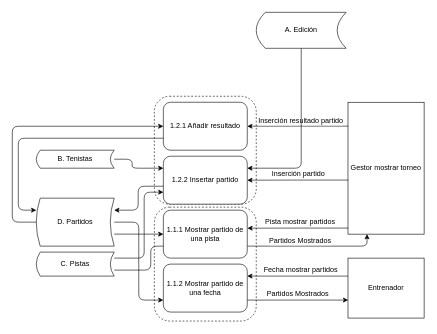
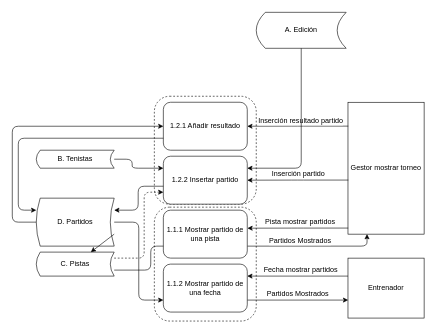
  <mxCell id="0" />
  <mxCell id="1" parent="0" />
  <mxCell id="2" value="" style="rounded=1;whiteSpace=wrap;html=1;fillColor=none;dashed=1;" parent="1" vertex="1"><mxGeometry x="257" y="160" width="170" height="180" as="geometry" /></mxCell>
  <mxCell id="3" value="" style="rounded=1;whiteSpace=wrap;html=1;fillColor=none;dashed=1;" parent="1" vertex="1"><mxGeometry x="257" y="345" width="170" height="190" as="geometry" /></mxCell>
  <mxCell id="4" value="C. Pistas" style="shape=dataStorage;whiteSpace=wrap;html=1;size=0.05;shadow=0;gradientColor=none;" parent="1" vertex="1"><mxGeometry x="60" y="420" width="130" height="40" as="geometry" /></mxCell>
  <mxCell id="5" value="Entrenador" style="rounded=0;whiteSpace=wrap;html=1;rotation=0;" parent="1" vertex="1"><mxGeometry x="580" y="430" width="127" height="100" as="geometry" /></mxCell>
  <mxCell id="6" value="Gestor mostrar torneo" style="rounded=0;whiteSpace=wrap;html=1;" parent="1" vertex="1"><mxGeometry x="580" y="170" width="127" height="220" as="geometry" /></mxCell>
  <mxCell id="7" value="" style="endArrow=classic;html=1;exitX=0.001;exitY=0.3;exitDx=0;exitDy=0;entryX=1;entryY=0.25;entryDx=0;entryDy=0;edgeStyle=orthogonalEdgeStyle;exitPerimeter=0;" parent="1" source="5" target="22" edge="1"><mxGeometry width="50" height="50" relative="1" as="geometry"><mxPoint x="315" y="544" as="sourcePoint" /><mxPoint x="315" y="500" as="targetPoint" /><Array as="points" /></mxGeometry></mxCell>
  <mxCell id="8" value="Fecha mostrar&amp;nbsp;partidos" style="text;html=1;resizable=0;points=[];align=center;verticalAlign=middle;labelBackgroundColor=#ffffff;rotation=0;" parent="7" vertex="1" connectable="0"><mxGeometry x="0.166" relative="1" as="geometry"><mxPoint x="18" y="-10.5" as="offset" /></mxGeometry></mxCell>
  <mxCell id="9" value="" style="endArrow=classic;html=1;entryX=0.002;entryY=0.7;entryDx=0;entryDy=0;exitX=1;exitY=0.75;exitDx=0;exitDy=0;edgeStyle=orthogonalEdgeStyle;entryPerimeter=0;" parent="1" source="22" target="5" edge="1"><mxGeometry width="50" height="50" relative="1" as="geometry"><mxPoint x="350" y="500" as="sourcePoint" /><mxPoint x="350" y="544" as="targetPoint" /><Array as="points" /></mxGeometry></mxCell>
  <mxCell id="10" value="Partidos Mostrados" style="text;html=1;resizable=0;points=[];align=center;verticalAlign=middle;labelBackgroundColor=#ffffff;rotation=0;" parent="9" vertex="1" connectable="0"><mxGeometry x="0.099" relative="1" as="geometry"><mxPoint x="-8.5" y="-10.5" as="offset" /></mxGeometry></mxCell>
  <mxCell id="11" value="" style="endArrow=classic;html=1;entryX=1;entryY=0.5;entryDx=0;entryDy=0;exitX=0.005;exitY=0.59;exitDx=0;exitDy=0;edgeStyle=orthogonalEdgeStyle;exitPerimeter=0;" parent="1" source="6" target="21" edge="1"><mxGeometry width="50" height="50" relative="1" as="geometry"><mxPoint x="615" y="220" as="sourcePoint" /><mxPoint x="420" y="270" as="targetPoint" /><Array as="points" /></mxGeometry></mxCell>
  <mxCell id="12" value="Inserción partido" style="text;html=1;resizable=0;points=[];align=center;verticalAlign=middle;labelBackgroundColor=#ffffff;rotation=0;" parent="11" vertex="1" connectable="0"><mxGeometry x="-0.113" y="-1" relative="1" as="geometry"><mxPoint x="-9" y="-9.5" as="offset" /></mxGeometry></mxCell>
  <mxCell id="13" value="" style="endArrow=classic;html=1;entryX=1;entryY=0.5;entryDx=0;entryDy=0;edgeStyle=orthogonalEdgeStyle;exitX=0.004;exitY=0.181;exitDx=0;exitDy=0;exitPerimeter=0;" parent="1" source="6" target="23" edge="1"><mxGeometry width="50" height="50" relative="1" as="geometry"><mxPoint x="570" y="320" as="sourcePoint" /><mxPoint x="420" y="290" as="targetPoint" /><Array as="points" /></mxGeometry></mxCell>
  <mxCell id="14" value="Inserción resultado partido" style="text;html=1;resizable=0;points=[];align=center;verticalAlign=middle;labelBackgroundColor=#ffffff;" parent="13" vertex="1" connectable="0"><mxGeometry x="0.178" y="-4" relative="1" as="geometry"><mxPoint x="18.5" y="-6" as="offset" /></mxGeometry></mxCell>
  <mxCell id="15" value="" style="endArrow=classic;html=1;entryX=1.002;entryY=0.376;entryDx=0;entryDy=0;exitX=0.003;exitY=0.954;exitDx=0;exitDy=0;edgeStyle=orthogonalEdgeStyle;exitPerimeter=0;entryPerimeter=0;" parent="1" source="6" target="20" edge="1"><mxGeometry width="50" height="50" relative="1" as="geometry"><mxPoint x="520" y="310" as="sourcePoint" /><mxPoint x="420" y="310" as="targetPoint" /><Array as="points"><mxPoint x="496" y="380" /></Array></mxGeometry></mxCell>
  <mxCell id="16" value="Pista mostrar partidos" style="text;html=1;resizable=0;points=[];align=center;verticalAlign=middle;labelBackgroundColor=#ffffff;" parent="15" vertex="1" connectable="0"><mxGeometry x="0.167" y="1" relative="1" as="geometry"><mxPoint x="17.5" y="-11.5" as="offset" /></mxGeometry></mxCell>
  <mxCell id="17" value="" style="endArrow=classic;html=1;entryX=0.25;entryY=1;entryDx=0;entryDy=0;exitX=1;exitY=0.75;exitDx=0;exitDy=0;edgeStyle=orthogonalEdgeStyle;" parent="1" source="20" target="6" edge="1"><mxGeometry width="50" height="50" relative="1" as="geometry"><mxPoint x="385" y="210" as="sourcePoint" /><mxPoint x="310" y="600" as="targetPoint" /></mxGeometry></mxCell>
  <mxCell id="18" value="Partidos Mostrados" style="text;html=1;resizable=0;points=[];align=center;verticalAlign=middle;labelBackgroundColor=#ffffff;" parent="17" vertex="1" connectable="0"><mxGeometry x="0.045" y="2" relative="1" as="geometry"><mxPoint x="-28" y="-8" as="offset" /></mxGeometry></mxCell>
  <mxCell id="19" value="D. Partidos" style="shape=dataStorage;whiteSpace=wrap;html=1;size=0.05;shadow=0;gradientColor=none;" parent="1" vertex="1"><mxGeometry x="60" y="330" width="130" height="80" as="geometry" /></mxCell>
  <mxCell id="20" value="1.1.1 Mostrar partido de una pista" style="rounded=1;whiteSpace=wrap;html=1;" parent="1" vertex="1"><mxGeometry x="272" y="350" width="140" height="80" as="geometry" /></mxCell>
  <mxCell id="21" value="1.2.2 Insertar partido" style="rounded=1;whiteSpace=wrap;html=1;" parent="1" vertex="1"><mxGeometry x="272" y="260" width="140" height="80" as="geometry" /></mxCell>
  <mxCell id="22" value="1.1.2 Mostrar partido de una fecha" style="rounded=1;whiteSpace=wrap;html=1;" parent="1" vertex="1"><mxGeometry x="272" y="440" width="140" height="80" as="geometry" /></mxCell>
  <mxCell id="23" value="1.2.1 Añadir resultado" style="rounded=1;whiteSpace=wrap;html=1;" parent="1" vertex="1"><mxGeometry x="272" y="170" width="140" height="80" as="geometry" /></mxCell>
  <mxCell id="24" value="B. Tenistas" style="shape=dataStorage;whiteSpace=wrap;html=1;size=0.05;shadow=0;gradientColor=none;" parent="1" vertex="1"><mxGeometry x="60" y="250" width="130" height="30" as="geometry" /></mxCell>
  <mxCell id="25" value="" style="endArrow=classic;html=1;entryX=0;entryY=0.25;entryDx=0;entryDy=0;edgeStyle=orthogonalEdgeStyle;exitX=1;exitY=0.5;exitDx=0;exitDy=0;" parent="1" source="24" target="21" edge="1"><mxGeometry width="50" height="50" relative="1" as="geometry"><mxPoint x="220" y="220" as="sourcePoint" /><mxPoint x="270" y="220" as="targetPoint" /><Array as="points"><mxPoint x="220" y="265" /><mxPoint x="220" y="280" /></Array></mxGeometry></mxCell>
  <mxCell id="26" value="" style="endArrow=classic;html=1;exitX=0;exitY=0.75;exitDx=0;exitDy=0;entryX=0;entryY=0.25;entryDx=0;entryDy=0;edgeStyle=orthogonalEdgeStyle;" parent="1" source="23" target="19" edge="1"><mxGeometry width="50" height="50" relative="1" as="geometry"><mxPoint x="210" y="230" as="sourcePoint" /><mxPoint x="189.857" y="189.571" as="targetPoint" /><Array as="points"><mxPoint x="30" y="230" /><mxPoint x="30" y="350" /></Array></mxGeometry></mxCell>
  <mxCell id="27" value="" style="endArrow=none;html=1;entryX=0;entryY=0.75;entryDx=0;entryDy=0;edgeStyle=orthogonalEdgeStyle;exitX=1;exitY=0.75;exitDx=0;exitDy=0;" parent="1" source="4" target="20" edge="1"><mxGeometry width="50" height="50" relative="1" as="geometry"><mxPoint x="200" y="450" as="sourcePoint" /><mxPoint x="270" y="370" as="targetPoint" /><Array as="points"><mxPoint x="251" y="450" /><mxPoint x="251" y="410" /></Array></mxGeometry></mxCell>
- <mxCell id="28" value="" style="endArrow=classic;html=1;exitX=1;exitY=0.75;exitDx=0;exitDy=0;entryX=0;entryY=0.5;entryDx=0;entryDy=0;" parent="1" source="19" target="20" edge="1"><mxGeometry width="50" height="50" relative="1" as="geometry"><mxPoint x="230" y="380" as="sourcePoint" /><mxPoint x="280" y="330" as="targetPoint" /></mxGeometry></mxCell>
+ <mxCell id="28" value="" style="endArrow=classic;html=1;exitX=1;exitY=0.75;exitDx=0;exitDy=0;" parent="1" source="19" target="4" edge="1"><mxGeometry width="50" height="50" relative="1" as="geometry"><mxPoint x="230" y="380" as="sourcePoint" /><mxPoint x="280" y="330" as="targetPoint" /></mxGeometry></mxCell>
  <mxCell id="29" value="" style="endArrow=classic;html=1;exitX=1;exitY=0.5;exitDx=0;exitDy=0;entryX=0;entryY=0.75;entryDx=0;entryDy=0;edgeStyle=orthogonalEdgeStyle;" parent="1" source="19" target="22" edge="1"><mxGeometry width="50" height="50" relative="1" as="geometry"><mxPoint x="230" y="360" as="sourcePoint" /><mxPoint x="280" y="310" as="targetPoint" /><Array as="points"><mxPoint x="231" y="370" /><mxPoint x="231" y="500" /></Array></mxGeometry></mxCell>
  <mxCell id="30" value="" style="endArrow=classic;html=1;entryX=0;entryY=0.5;entryDx=0;entryDy=0;edgeStyle=orthogonalEdgeStyle;exitX=0;exitY=0.5;exitDx=0;exitDy=0;" parent="1" source="19" target="23" edge="1"><mxGeometry width="50" height="50" relative="1" as="geometry"><mxPoint x="200" y="350" as="sourcePoint" /><mxPoint x="270" y="320" as="targetPoint" /><Array as="points"><mxPoint x="20" y="370" /><mxPoint x="20" y="210" /></Array></mxGeometry></mxCell>
  <mxCell id="31" value="" style="endArrow=classic;html=1;exitX=0;exitY=0.626;exitDx=0;exitDy=0;entryX=1;entryY=0.25;entryDx=0;entryDy=0;edgeStyle=orthogonalEdgeStyle;exitPerimeter=0;" parent="1" source="21" target="19" edge="1"><mxGeometry width="50" height="50" relative="1" as="geometry"><mxPoint x="220" y="330" as="sourcePoint" /><mxPoint x="270" y="280" as="targetPoint" /><Array as="points"><mxPoint x="230" y="310" /><mxPoint x="230" y="350" /></Array></mxGeometry></mxCell>
- <mxCell id="32" value="" style="endArrow=classic;html=1;exitX=1;exitY=0.25;exitDx=0;exitDy=0;entryX=0;entryY=0.75;entryDx=0;entryDy=0;rounded=1;edgeStyle=orthogonalEdgeStyle;" parent="1" source="4" target="21" edge="1"><mxGeometry width="50" height="50" relative="1" as="geometry"><mxPoint x="230" y="430" as="sourcePoint" /><mxPoint x="280" y="380" as="targetPoint" /><Array as="points"><mxPoint x="240" y="430" /><mxPoint x="240" y="320" /></Array></mxGeometry></mxCell>
+ <mxCell id="32" value="" style="endArrow=classic;html=1;exitX=1;exitY=0.25;exitDx=0;exitDy=0;entryX=0;entryY=0.75;entryDx=0;entryDy=0;rounded=1;edgeStyle=orthogonalEdgeStyle;dashed=1;" parent="1" source="4" target="21" edge="1"><mxGeometry width="50" height="50" relative="1" as="geometry"><mxPoint x="230" y="430" as="sourcePoint" /><mxPoint x="280" y="380" as="targetPoint" /><Array as="points"><mxPoint x="240" y="430" /><mxPoint x="240" y="320" /></Array></mxGeometry></mxCell>
  <mxCell id="33" value="A. Edición" style="shape=dataStorage;whiteSpace=wrap;html=1;strokeColor=#000000;" vertex="1" parent="1"><mxGeometry x="427" y="20" width="150" height="60" as="geometry" /></mxCell>
  <mxCell id="34" value="" style="endArrow=classic;html=1;exitX=0.5;exitY=1;exitDx=0;exitDy=0;entryX=1;entryY=0.25;entryDx=0;entryDy=0;" edge="1" parent="1" source="33" target="21"><mxGeometry width="50" height="50" relative="1" as="geometry"><mxPoint x="490" y="170" as="sourcePoint" /><mxPoint x="540" y="120" as="targetPoint" /><Array as="points"><mxPoint x="502" y="280" /></Array></mxGeometry></mxCell>
